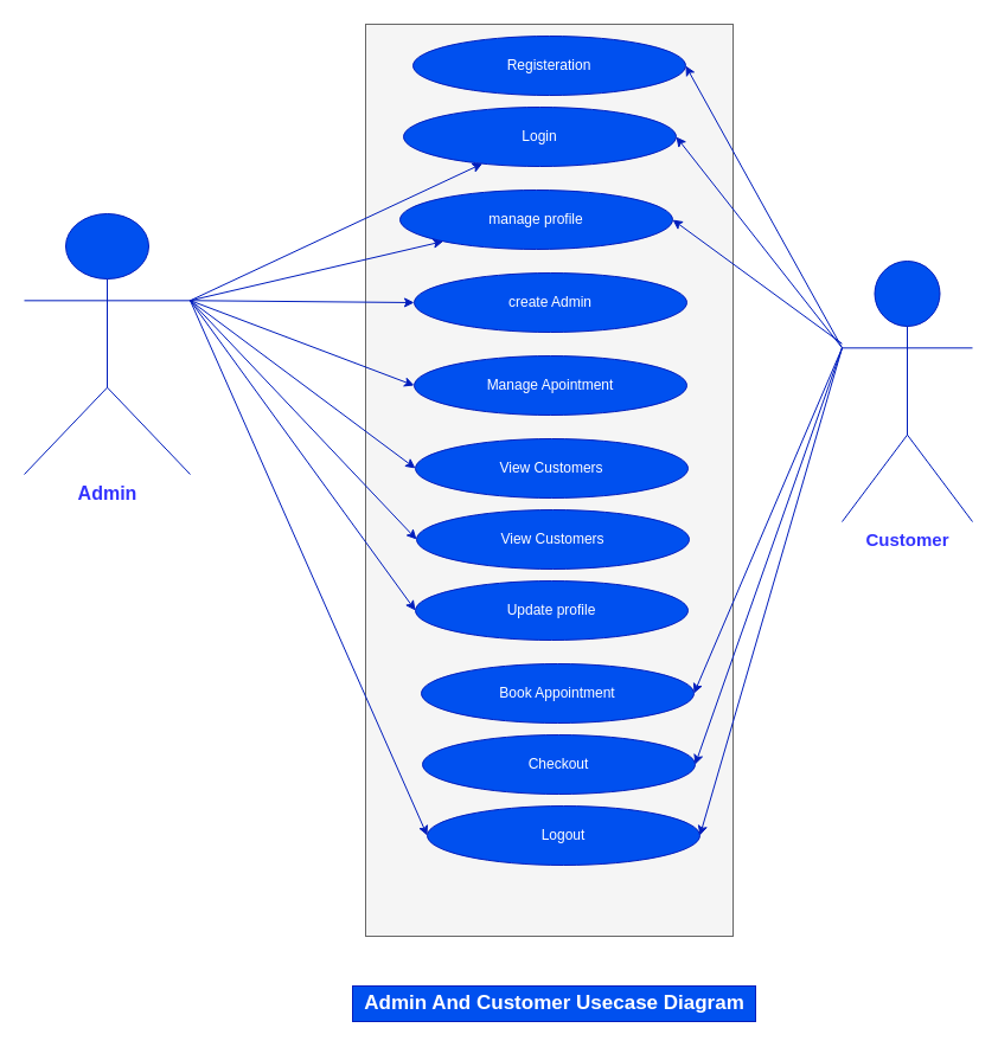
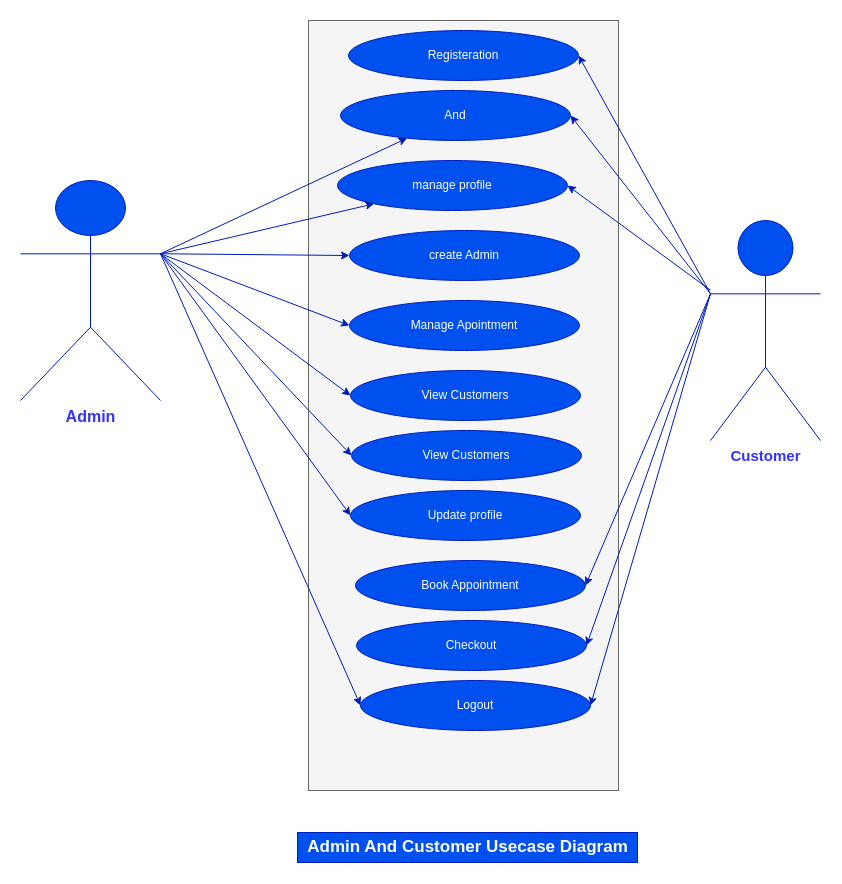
  <mxCell id="0" />
  <mxCell id="1" parent="0" />
  <mxCell id="2" value="" style="rounded=0;whiteSpace=wrap;html=1;direction=south;fillColor=#f5f5f5;strokeColor=#666666;fontColor=#333333;" vertex="1" parent="1"><mxGeometry x="308" y="20" width="310" height="770" as="geometry" /></mxCell>
  <mxCell id="3" style="edgeStyle=none;html=1;exitX=1;exitY=0.333;exitDx=0;exitDy=0;exitPerimeter=0;fillColor=#0050ef;strokeColor=#001DBC;" edge="1" parent="1" source="11" target="12"><mxGeometry relative="1" as="geometry" /></mxCell>
  <mxCell id="4" style="edgeStyle=none;html=1;exitX=1;exitY=0.333;exitDx=0;exitDy=0;exitPerimeter=0;fillColor=#0050ef;strokeColor=#001DBC;" edge="1" parent="1" source="11" target="16"><mxGeometry relative="1" as="geometry" /></mxCell>
  <mxCell id="5" style="edgeStyle=none;html=1;entryX=0;entryY=0.5;entryDx=0;entryDy=0;exitX=1;exitY=0.333;exitDx=0;exitDy=0;exitPerimeter=0;fillColor=#0050ef;strokeColor=#001DBC;" edge="1" parent="1" source="11" target="15"><mxGeometry relative="1" as="geometry" /></mxCell>
  <mxCell id="6" style="edgeStyle=none;html=1;entryX=0;entryY=0.5;entryDx=0;entryDy=0;exitX=1;exitY=0.333;exitDx=0;exitDy=0;exitPerimeter=0;fillColor=#0050ef;strokeColor=#001DBC;" edge="1" parent="1" source="11" target="14"><mxGeometry relative="1" as="geometry" /></mxCell>
  <mxCell id="7" style="edgeStyle=none;html=1;entryX=0;entryY=0.5;entryDx=0;entryDy=0;exitX=1;exitY=0.333;exitDx=0;exitDy=0;exitPerimeter=0;fillColor=#0050ef;strokeColor=#001DBC;" edge="1" parent="1" source="11" target="13"><mxGeometry relative="1" as="geometry" /></mxCell>
  <mxCell id="8" style="edgeStyle=none;html=1;entryX=0;entryY=0.5;entryDx=0;entryDy=0;exitX=1;exitY=0.333;exitDx=0;exitDy=0;exitPerimeter=0;fillColor=#0050ef;strokeColor=#001DBC;" edge="1" parent="1" source="11" target="17"><mxGeometry relative="1" as="geometry" /></mxCell>
  <mxCell id="9" style="edgeStyle=none;html=1;entryX=0;entryY=0.5;entryDx=0;entryDy=0;exitX=1;exitY=0.333;exitDx=0;exitDy=0;exitPerimeter=0;fillColor=#0050ef;strokeColor=#001DBC;" edge="1" parent="1" source="11" target="18"><mxGeometry relative="1" as="geometry" /></mxCell>
  <mxCell id="10" style="edgeStyle=none;html=1;entryX=0;entryY=0.5;entryDx=0;entryDy=0;exitX=1;exitY=0.333;exitDx=0;exitDy=0;exitPerimeter=0;fillColor=#0050ef;strokeColor=#001DBC;" edge="1" parent="1" source="11" target="19"><mxGeometry relative="1" as="geometry" /></mxCell>
  <mxCell id="11" value="&lt;b&gt;&lt;font color=&quot;#3333ff&quot; style=&quot;font-size: 16px;&quot;&gt;Admin&lt;/font&gt;&lt;/b&gt;" style="shape=umlActor;verticalLabelPosition=bottom;verticalAlign=top;html=1;outlineConnect=0;fillColor=#0050ef;fontColor=#ffffff;strokeColor=#001DBC;" vertex="1" parent="1"><mxGeometry x="20" y="180" width="140" height="220" as="geometry" /></mxCell>
- <mxCell id="12" value="Login" style="ellipse;whiteSpace=wrap;html=1;fillColor=#0050ef;fontColor=#ffffff;strokeColor=#001DBC;" vertex="1" parent="1"><mxGeometry x="340" y="90" width="230" height="50" as="geometry" /></mxCell>
+ <mxCell id="12" value="And" style="ellipse;whiteSpace=wrap;html=1;fillColor=#0050ef;fontColor=#ffffff;strokeColor=#001DBC;" vertex="1" parent="1"><mxGeometry x="340" y="90" width="230" height="50" as="geometry" /></mxCell>
  <mxCell id="13" value="View Customers" style="ellipse;whiteSpace=wrap;html=1;fillColor=#0050ef;fontColor=#ffffff;strokeColor=#001DBC;" vertex="1" parent="1"><mxGeometry x="350" y="370" width="230" height="50" as="geometry" /></mxCell>
  <mxCell id="14" value="Manage Apointment" style="ellipse;whiteSpace=wrap;html=1;fillColor=#0050ef;fontColor=#ffffff;strokeColor=#001DBC;" vertex="1" parent="1"><mxGeometry x="349" y="300" width="230" height="50" as="geometry" /></mxCell>
  <mxCell id="15" value="create Admin" style="ellipse;whiteSpace=wrap;html=1;fillColor=#0050ef;fontColor=#ffffff;strokeColor=#001DBC;" vertex="1" parent="1"><mxGeometry x="349" y="230" width="230" height="50" as="geometry" /></mxCell>
  <mxCell id="16" value="manage profile" style="ellipse;whiteSpace=wrap;html=1;fillColor=#0050ef;fontColor=#ffffff;strokeColor=#001DBC;" vertex="1" parent="1"><mxGeometry x="337" y="160" width="230" height="50" as="geometry" /></mxCell>
  <mxCell id="17" value="View Customers" style="ellipse;whiteSpace=wrap;html=1;fillColor=#0050ef;fontColor=#ffffff;strokeColor=#001DBC;" vertex="1" parent="1"><mxGeometry x="351" y="430" width="230" height="50" as="geometry" /></mxCell>
  <mxCell id="18" value="Update profile" style="ellipse;whiteSpace=wrap;html=1;fillColor=#0050ef;fontColor=#ffffff;strokeColor=#001DBC;" vertex="1" parent="1"><mxGeometry x="350" y="490" width="230" height="50" as="geometry" /></mxCell>
  <mxCell id="19" value="Logout" style="ellipse;whiteSpace=wrap;html=1;fillColor=#0050ef;fontColor=#ffffff;strokeColor=#001DBC;" vertex="1" parent="1"><mxGeometry x="360" y="680" width="230" height="50" as="geometry" /></mxCell>
  <mxCell id="20" style="edgeStyle=none;html=1;entryX=1;entryY=0.5;entryDx=0;entryDy=0;exitX=0;exitY=0.333;exitDx=0;exitDy=0;exitPerimeter=0;fillColor=#0050ef;strokeColor=#001DBC;" edge="1" parent="1" source="26" target="27"><mxGeometry relative="1" as="geometry" /></mxCell>
  <mxCell id="21" style="edgeStyle=none;html=1;entryX=1;entryY=0.5;entryDx=0;entryDy=0;exitX=0;exitY=0.333;exitDx=0;exitDy=0;exitPerimeter=0;fillColor=#0050ef;strokeColor=#001DBC;" edge="1" parent="1" source="26" target="12"><mxGeometry relative="1" as="geometry" /></mxCell>
  <mxCell id="22" style="edgeStyle=none;html=1;entryX=1;entryY=0.5;entryDx=0;entryDy=0;fillColor=#0050ef;strokeColor=#001DBC;" edge="1" parent="1" source="26" target="16"><mxGeometry relative="1" as="geometry" /></mxCell>
  <mxCell id="23" style="edgeStyle=none;html=1;entryX=1;entryY=0.5;entryDx=0;entryDy=0;exitX=0;exitY=0.333;exitDx=0;exitDy=0;exitPerimeter=0;fillColor=#0050ef;strokeColor=#001DBC;" edge="1" parent="1" source="26" target="28"><mxGeometry relative="1" as="geometry" /></mxCell>
  <mxCell id="24" style="edgeStyle=none;html=1;entryX=1;entryY=0.5;entryDx=0;entryDy=0;exitX=0;exitY=0.333;exitDx=0;exitDy=0;exitPerimeter=0;fillColor=#0050ef;strokeColor=#001DBC;" edge="1" parent="1" source="26" target="29"><mxGeometry relative="1" as="geometry" /></mxCell>
  <mxCell id="25" style="edgeStyle=none;html=1;entryX=1;entryY=0.5;entryDx=0;entryDy=0;exitX=0;exitY=0.333;exitDx=0;exitDy=0;exitPerimeter=0;fillColor=#0050ef;strokeColor=#001DBC;" edge="1" parent="1" source="26" target="19"><mxGeometry relative="1" as="geometry"><mxPoint x="710" y="290" as="sourcePoint" /></mxGeometry></mxCell>
  <mxCell id="26" value="&lt;b style=&quot;font-size: 15px;&quot;&gt;&lt;font color=&quot;#3333ff&quot;&gt;Customer&lt;/font&gt;&lt;/b&gt;" style="shape=umlActor;verticalLabelPosition=bottom;verticalAlign=top;html=1;outlineConnect=0;rounded=0;fillColor=#0050ef;fontColor=#ffffff;strokeColor=#001DBC;" vertex="1" parent="1"><mxGeometry x="710" y="220" width="110" height="220" as="geometry" /></mxCell>
  <mxCell id="27" value="Registeration" style="ellipse;whiteSpace=wrap;html=1;fillColor=#0050ef;fontColor=#ffffff;strokeColor=#001DBC;" vertex="1" parent="1"><mxGeometry x="348" y="30" width="230" height="50" as="geometry" /></mxCell>
  <mxCell id="28" value="Book Appointment" style="ellipse;whiteSpace=wrap;html=1;fillColor=#0050ef;fontColor=#ffffff;strokeColor=#001DBC;" vertex="1" parent="1"><mxGeometry x="355" y="560" width="230" height="50" as="geometry" /></mxCell>
  <mxCell id="29" value="Checkout" style="ellipse;whiteSpace=wrap;html=1;fillColor=#0050ef;fontColor=#ffffff;strokeColor=#001DBC;" vertex="1" parent="1"><mxGeometry x="356" y="620" width="230" height="50" as="geometry" /></mxCell>
  <mxCell id="30" value="Admin And Customer Usecase Diagram" style="text;html=1;align=center;verticalAlign=middle;resizable=0;points=[];autosize=1;strokeColor=#001DBC;fillColor=#0050ef;fontStyle=1;fontSize=17;fontColor=#ffffff;" vertex="1" parent="1"><mxGeometry x="297" y="832" width="340" height="30" as="geometry" /></mxCell>
